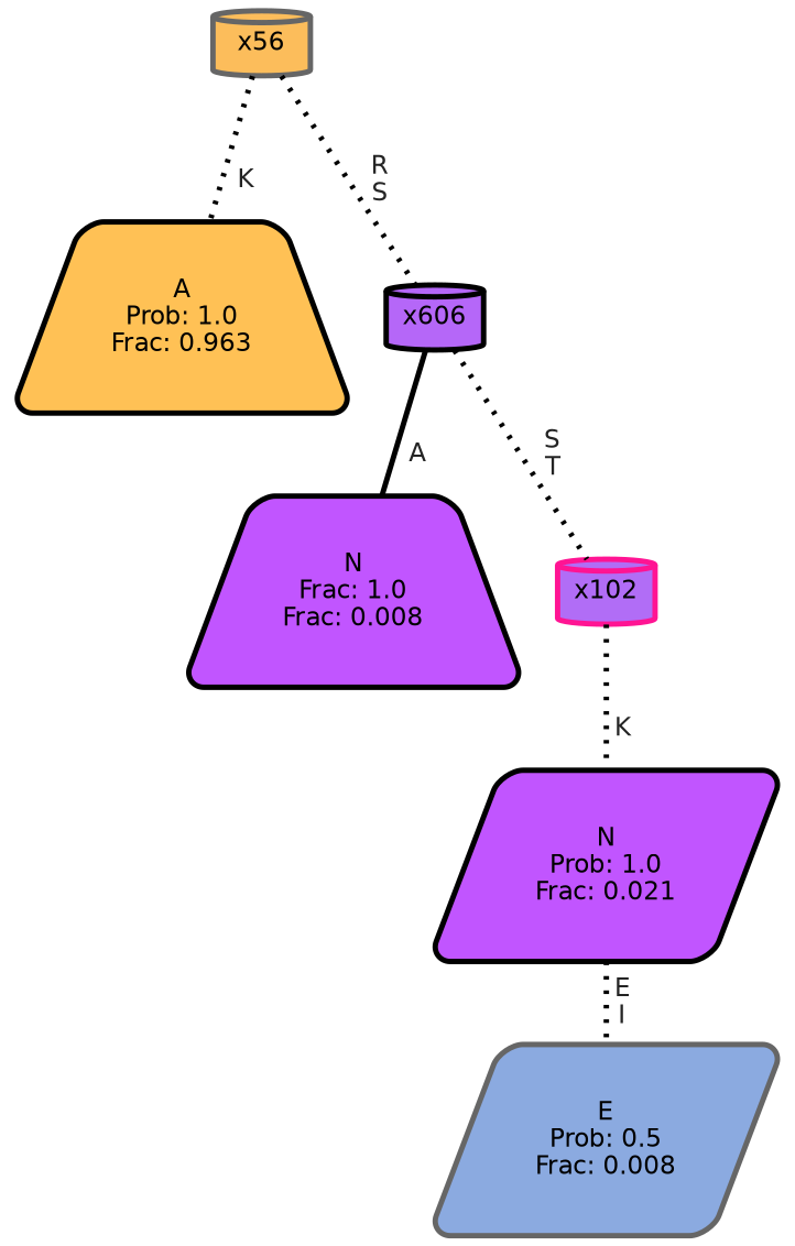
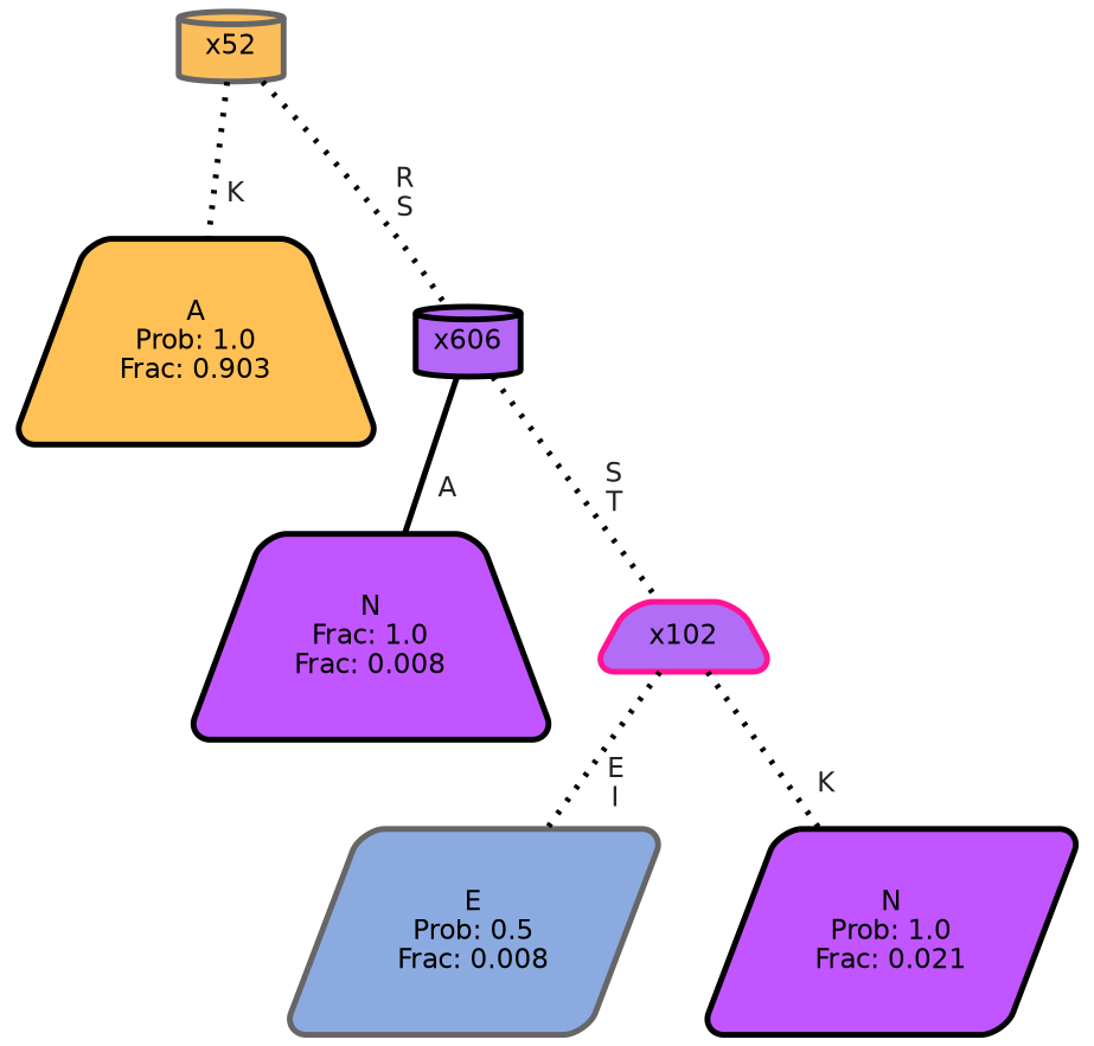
  graph {
    ranksep="0 equally"
    splines=straight
    node [color=black fillcolor="#c155ff" fontcolor=black fontname=helvetica penwidth=3 shape=trapezium style="filled, rounded"]
    edge [color=black fontcolor=grey14 fontname=helvetica fontweight=bold penwidth=3 style=dotted]
-   n1 [fillcolor="#ffc155" label="A\nProb: 1.0\nFrac: 0.963"]
-   n2 [color=gray40 fillcolor="#fcbd5b" label=x56 shape=cylinder]
+   n1 [fillcolor="#ffc155" label="A\nProb: 1.0\nFrac: 0.903"]
+   n2 [color=gray40 fillcolor="#fcbd5b" label=x52 shape=cylinder]
    n3 [fillcolor="#b567f8" label=x606 shape=cylinder]
    n4 [label="N\nFrac: 1.0\nFrac: 0.008"]
-   n5 [color=deeppink fillcolor="#b16df6" label=x102 shape=cylinder]
+   n5 [color=deeppink fillcolor="#b16df6" label=x102]
    n6 [color=gray40 fillcolor="#8baae0" label="E\nProb: 0.5\nFrac: 0.008" shape=parallelogram]
    n7 [label="N\nProb: 1.0\nFrac: 0.021" shape=parallelogram]
    subgraph sub_1 {
      rank=same
    }
    n2 -- n1 [label=" K"]
    n2 -- n3 [label=" R\n S"]
    n3 -- n4 [label=" A" style=solid]
    n3 -- n5 [label=" S\n T"]
-   n7 -- n6 [label=" E\n I"]
+   n5 -- n6 [label=" E\n I"]
    n5 -- n7 [label=" K"]
  }
